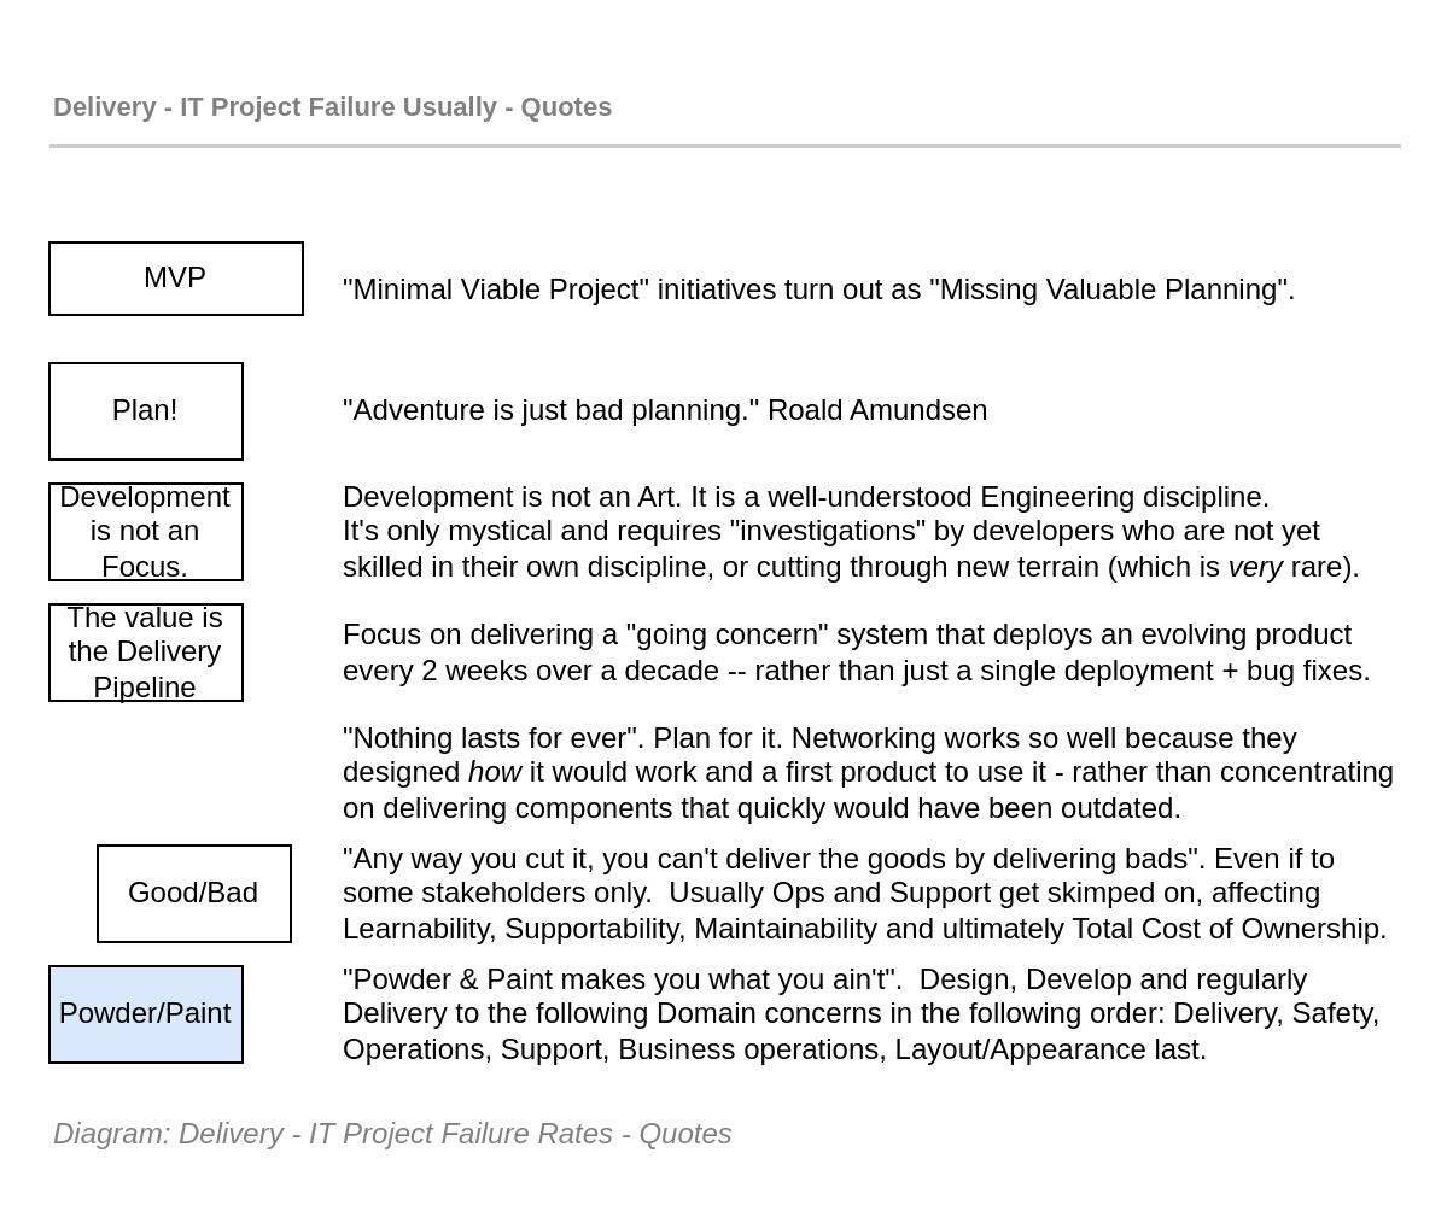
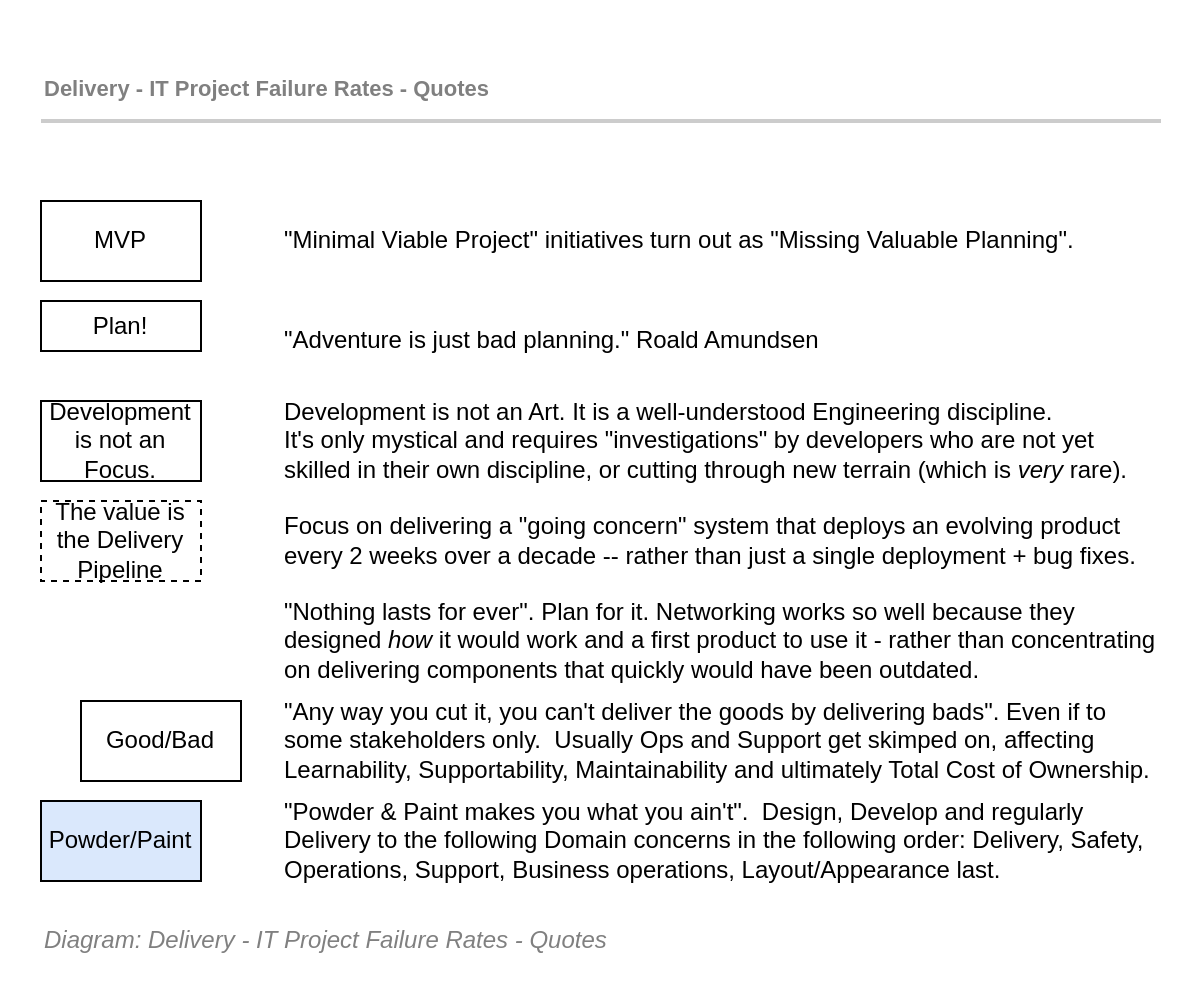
  <mxCell id="0" />
  <mxCell id="1" value="About" parent="0" />
  <mxCell id="2" value="Title/Page" parent="0" />
  <mxCell id="3" value="" style="group;fontSize=10;" connectable="0" vertex="1" parent="2"><mxGeometry x="20" y="20" width="560" height="45" as="geometry" /></mxCell>
- <mxCell id="4" value="&lt;font style=&quot;font-size: 11px&quot;&gt;Delivery - IT Project Failure Usually - Quotes&lt;/font&gt;" style="text;strokeColor=none;fillColor=none;html=1;fontSize=24;fontStyle=1;verticalAlign=middle;align=left;shadow=0;glass=0;comic=0;opacity=30;fontColor=#808080;" vertex="1" parent="3"><mxGeometry width="560" height="40" as="geometry" /></mxCell>
+ <mxCell id="4" value="&lt;font style=&quot;font-size: 11px&quot;&gt;Delivery - IT Project Failure Rates - Quotes&lt;/font&gt;" style="text;strokeColor=none;fillColor=none;html=1;fontSize=24;fontStyle=1;verticalAlign=middle;align=left;shadow=0;glass=0;comic=0;opacity=30;fontColor=#808080;" vertex="1" parent="3"><mxGeometry width="560" height="40" as="geometry" /></mxCell>
  <mxCell id="5" value="" style="line;strokeWidth=2;html=1;shadow=0;glass=0;comic=0;fillColor=none;fontSize=10;fontColor=#CCCCCC;labelBackgroundColor=none;strokeColor=#CCCCCC;" vertex="1" parent="3"><mxGeometry y="35" width="560" height="10" as="geometry" /></mxCell>
  <mxCell id="6" value="Boxes" parent="0" />
- <mxCell id="7" value="Plan!" style="rounded=0;whiteSpace=wrap;html=1;" vertex="1" parent="6"><mxGeometry x="20" y="150" width="80" height="40" as="geometry" /></mxCell>
+ <mxCell id="7" value="Plan!" style="rounded=0;whiteSpace=wrap;html=1;" vertex="1" parent="6"><mxGeometry x="20" y="150" width="80" height="25" as="geometry" /></mxCell>
  <mxCell id="8" value="Development is not an Focus." style="rounded=0;whiteSpace=wrap;html=1;" vertex="1" parent="6"><mxGeometry x="20" y="200" width="80" height="40" as="geometry" /></mxCell>
- <mxCell id="9" value="The value is the Delivery Pipeline" style="rounded=0;whiteSpace=wrap;html=1;" vertex="1" parent="6"><mxGeometry x="20" y="250" width="80" height="40" as="geometry" /></mxCell>
- <mxCell id="10" value="MVP" style="rounded=0;whiteSpace=wrap;html=1;" vertex="1" parent="6"><mxGeometry x="20" y="100" width="105" height="30" as="geometry" /></mxCell>
+ <mxCell id="9" value="The value is the Delivery Pipeline" style="rounded=0;whiteSpace=wrap;html=1;dashed=1;" vertex="1" parent="6"><mxGeometry x="20" y="250" width="80" height="40" as="geometry" /></mxCell>
+ <mxCell id="10" value="MVP" style="rounded=0;whiteSpace=wrap;html=1;" vertex="1" parent="6"><mxGeometry x="20" y="100" width="80" height="40" as="geometry" /></mxCell>
  <mxCell id="11" value="Good/Bad" style="rounded=0;whiteSpace=wrap;html=1;" vertex="1" parent="6"><mxGeometry x="40" y="350" width="80" height="40" as="geometry" /></mxCell>
  <mxCell id="12" value="Powder/Paint" style="rounded=0;whiteSpace=wrap;html=1;fillColor=#dae8fc;" vertex="1" parent="6"><mxGeometry x="20" y="400" width="80" height="40" as="geometry" /></mxCell>
  <mxCell id="13" value="&quot;Powder &amp;amp; Paint makes you what you ain't&quot;.&amp;nbsp; Design, Develop and regularly Delivery to the following Domain concerns in the following order: Delivery, Safety, Operations, Support, Business operations, Layout/Appearance last." style="rounded=1;whiteSpace=wrap;html=1;align=left;strokeColor=none;fillColor=none;" vertex="1" parent="6"><mxGeometry x="140" y="400" width="440" height="40" as="geometry" /></mxCell>
  <mxCell id="14" value="&quot;Adventure is just bad planning.&quot; Roald Amundsen" style="rounded=1;whiteSpace=wrap;html=1;align=left;strokeColor=none;fillColor=none;" vertex="1" parent="6"><mxGeometry x="140" y="150" width="440" height="40" as="geometry" /></mxCell>
  <mxCell id="15" value="Development is not an Art. It is a well-understood Engineering discipline.&amp;nbsp; &lt;br&gt;It's only mystical and requires &quot;investigations&quot; by developers who are not yet skilled in their own discipline, or cutting through new terrain (which is &lt;i&gt;very&lt;/i&gt; rare)." style="rounded=1;whiteSpace=wrap;html=1;align=left;strokeColor=none;fillColor=none;" vertex="1" parent="6"><mxGeometry x="140" y="200" width="440" height="40" as="geometry" /></mxCell>
  <mxCell id="16" value="Focus on delivering a &quot;going concern&quot; system that deploys an evolving product every 2 weeks over a decade -- rather than just a single deployment + bug fixes.&amp;nbsp;&amp;nbsp;" style="rounded=1;whiteSpace=wrap;html=1;align=left;strokeColor=none;fillColor=none;" vertex="1" parent="6"><mxGeometry x="140" y="250" width="440" height="40" as="geometry" /></mxCell>
  <mxCell id="17" value="&quot;Nothing lasts for ever&quot;. Plan for it. Networking works so well because they designed &lt;i&gt;how&lt;/i&gt; it would work and a first product to use it - rather than concentrating on delivering components that quickly would have been outdated." style="rounded=1;whiteSpace=wrap;html=1;align=left;strokeColor=none;fillColor=none;" vertex="1" parent="6"><mxGeometry x="140" y="300" width="440" height="40" as="geometry" /></mxCell>
  <mxCell id="18" value="&quot;Minimal Viable Project&quot; initiatives turn out as &quot;Missing Valuable Planning&quot;." style="rounded=1;whiteSpace=wrap;html=1;align=left;strokeColor=none;fillColor=none;" vertex="1" parent="6"><mxGeometry x="140" y="100" width="440" height="40" as="geometry" /></mxCell>
  <mxCell id="19" value="&quot;Any way you cut it, you can't deliver the goods by delivering bads&quot;. Even if to some stakeholders only.&amp;nbsp; Usually Ops and Support get skimped on, affecting&amp;nbsp; Learnability, Supportability, Maintainability and ultimately Total Cost of Ownership.&amp;nbsp;" style="rounded=1;whiteSpace=wrap;html=1;align=left;strokeColor=none;fillColor=none;" vertex="1" parent="6"><mxGeometry x="140" y="350" width="440" height="40" as="geometry" /></mxCell>
  <mxCell id="20" value="Title/Diagram" parent="0" />
  <mxCell id="21" value="&lt;font style=&quot;font-size: 12px&quot;&gt;Diagram: Delivery - IT Project Failure Rates - Quotes&lt;/font&gt;" style="text;strokeColor=none;fillColor=none;html=1;fontSize=12;fontStyle=2;verticalAlign=middle;align=left;shadow=0;glass=0;comic=0;opacity=30;fontColor=#808080;" vertex="1" parent="20"><mxGeometry x="20" y="460" width="520" height="20" as="geometry" /></mxCell>
